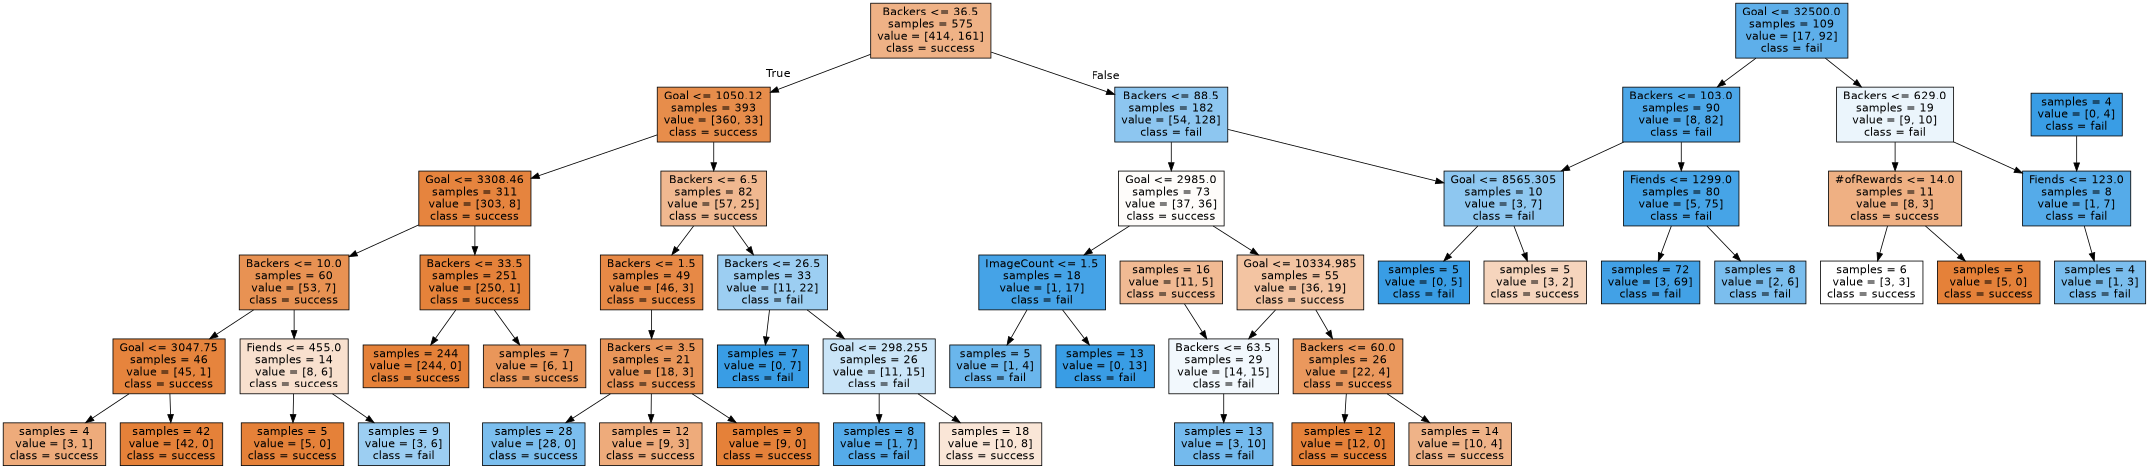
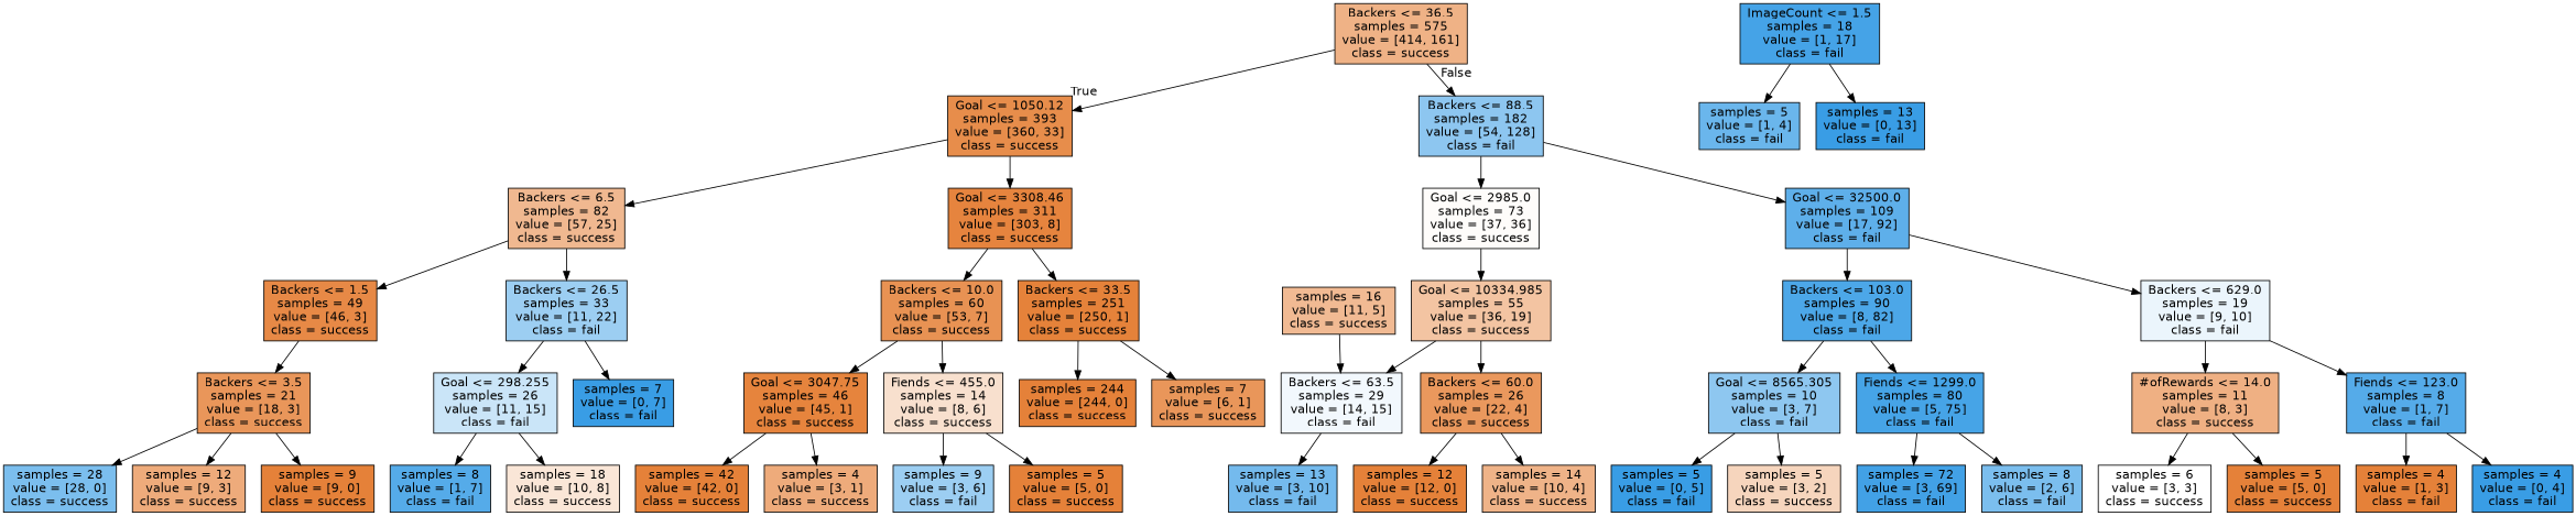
  digraph {
    node [color=black fillcolor="#e58139" fontname=helvetica shape=box style=filled]
    edge [fontname=helvetica]
    n1 [fillcolor="#efb286" label="Backers <= 36.5\nsamples = 575\nvalue = [414, 161]\nclass = success"]
    n2 [fillcolor="#e78d4b" label="Goal <= 1050.12\nsamples = 393\nvalue = [360, 33]\nclass = success"]
    n3 [fillcolor="#8dc6f0" label="Backers <= 88.5\nsamples = 182\nvalue = [54, 128]\nclass = fail"]
    n4 [fillcolor="#f0b890" label="Backers <= 6.5\nsamples = 82\nvalue = [57, 25]\nclass = success"]
    n5 [fillcolor="#e6843e" label="Goal <= 3308.46\nsamples = 311\nvalue = [303, 8]\nclass = success"]
    n6 [fillcolor="#fefcfa" label="Goal <= 2985.0\nsamples = 73\nvalue = [37, 36]\nclass = success"]
    n7 [fillcolor="#5eafea" label="Goal <= 32500.0\nsamples = 109\nvalue = [17, 92]\nclass = fail"]
    n8 [fillcolor="#e78946" label="Backers <= 1.5\nsamples = 49\nvalue = [46, 3]\nclass = success"]
    n9 [fillcolor="#9ccef2" label="Backers <= 26.5\nsamples = 33\nvalue = [11, 22]\nclass = fail"]
    n10 [fillcolor="#e89253" label="Backers <= 10.0\nsamples = 60\nvalue = [53, 7]\nclass = success"]
    n11 [fillcolor="#e5823a" label="Backers <= 33.5\nsamples = 251\nvalue = [250, 1]\nclass = success"]
    n12 [fillcolor="#e9965a" label="Backers <= 3.5\nsamples = 21\nvalue = [18, 3]\nclass = success"]
    n13 [fillcolor="#cae5f8" label="Goal <= 298.255\nsamples = 26\nvalue = [11, 15]\nclass = fail"]
    n14 [fillcolor="#399de5" label="samples = 7\nvalue = [0, 7]\nclass = fail"]
    n15 [fillcolor="#7bbeee" label="samples = 28\nvalue = [28, 0]\nclass = success"]
    n16 [fillcolor="#eeab7b" label="samples = 12\nvalue = [9, 3]\nclass = success"]
    n17 [label="samples = 9\nvalue = [9, 0]\nclass = success"]
    n18 [fillcolor="#55abe9" label="samples = 8\nvalue = [1, 7]\nclass = fail"]
    n19 [fillcolor="#fae6d7" label="samples = 18\nvalue = [10, 8]\nclass = success"]
    n20 [fillcolor="#e6843d" label="Goal <= 3047.75\nsamples = 46\nvalue = [45, 1]\nclass = success"]
    n21 [fillcolor="#f8e0ce" label="Fiends <= 455.0\nsamples = 14\nvalue = [8, 6]\nclass = success"]
    n22 [label="samples = 244\nvalue = [244, 0]\nclass = success"]
    n23 [fillcolor="#e9965a" label="samples = 7\nvalue = [6, 1]\nclass = success"]
    n24 [label="samples = 42\nvalue = [42, 0]\nclass = success"]
    n25 [fillcolor="#eeab7b" label="samples = 4\nvalue = [3, 1]\nclass = success"]
    n26 [fillcolor="#9ccef2" label="samples = 9\nvalue = [3, 6]\nclass = fail"]
    n27 [label="samples = 5\nvalue = [5, 0]\nclass = success"]
    n28 [fillcolor="#45a3e7" label="ImageCount <= 1.5\nsamples = 18\nvalue = [1, 17]\nclass = fail"]
    n29 [fillcolor="#f3c4a2" label="Goal <= 10334.985\nsamples = 55\nvalue = [36, 19]\nclass = success"]
    n30 [fillcolor="#4ca7e8" label="Backers <= 103.0\nsamples = 90\nvalue = [8, 82]\nclass = fail"]
    n31 [fillcolor="#ebf5fc" label="Backers <= 629.0\nsamples = 19\nvalue = [9, 10]\nclass = fail"]
    n32 [fillcolor="#6ab6ec" label="samples = 5\nvalue = [1, 4]\nclass = fail"]
    n33 [fillcolor="#399de5" label="samples = 13\nvalue = [0, 13]\nclass = fail"]
    n34 [fillcolor="#f2f8fd" label="Backers <= 63.5\nsamples = 29\nvalue = [14, 15]\nclass = fail"]
    n35 [fillcolor="#ea985d" label="Backers <= 60.0\nsamples = 26\nvalue = [22, 4]\nclass = success"]
    n36 [fillcolor="#74baed" label="samples = 13\nvalue = [3, 10]\nclass = fail"]
    n37 [label="samples = 12\nvalue = [12, 0]\nclass = success"]
    n38 [fillcolor="#efb388" label="samples = 14\nvalue = [10, 4]\nclass = success"]
    n39 [fillcolor="#f1ba93" label="samples = 16\nvalue = [11, 5]\nclass = success"]
    n40 [fillcolor="#8ec7f0" label="Goal <= 8565.305\nsamples = 10\nvalue = [3, 7]\nclass = fail"]
    n41 [fillcolor="#46a4e7" label="Fiends <= 1299.0\nsamples = 80\nvalue = [5, 75]\nclass = fail"]
    n42 [fillcolor="#efb083" label="#ofRewards <= 14.0\nsamples = 11\nvalue = [8, 3]\nclass = success"]
    n43 [fillcolor="#55abe9" label="Fiends <= 123.0\nsamples = 8\nvalue = [1, 7]\nclass = fail"]
    n44 [fillcolor="#399de5" label="samples = 5\nvalue = [0, 5]\nclass = fail"]
    n45 [fillcolor="#f6d5bd" label="samples = 5\nvalue = [3, 2]\nclass = success"]
    n46 [fillcolor="#42a1e6" label="samples = 72\nvalue = [3, 69]\nclass = fail"]
    n47 [fillcolor="#7bbeee" label="samples = 8\nvalue = [2, 6]\nclass = fail"]
    n48 [fillcolor="#ffffff" label="samples = 6\nvalue = [3, 3]\nclass = success"]
    n49 [label="samples = 5\nvalue = [5, 0]\nclass = success"]
-   n50 [fillcolor="#7bbeee" label="samples = 4\nvalue = [1, 3]\nclass = fail"]
+   n50 [label="samples = 4\nvalue = [1, 3]\nclass = fail"]
    n51 [fillcolor="#399de5" label="samples = 4\nvalue = [0, 4]\nclass = fail"]
    n1 -> n2 [headlabel=True labelangle=45 labeldistance=2.5]
    n1 -> n3 [headlabel=False labelangle=-45 labeldistance=2.5]
    n2 -> n4
    n2 -> n5
    n3 -> n6
-   n3 -> n40
+   n3 -> n7
    n4 -> n8
    n4 -> n9
    n5 -> n10
    n5 -> n11
-   n6 -> n28
    n6 -> n29
    n7 -> n30
    n7 -> n31
    n8 -> n12
    n9 -> n13
    n9 -> n14
    n10 -> n20
    n10 -> n21
    n11 -> n22
    n11 -> n23
    n12 -> n15
    n12 -> n16
    n12 -> n17
    n13 -> n18
    n13 -> n19
    n20 -> n24
    n20 -> n25
    n21 -> n26
    n21 -> n27
    n28 -> n32
    n28 -> n33
    n29 -> n34
    n29 -> n35
    n30 -> n40
    n30 -> n41
    n31 -> n42
    n31 -> n43
    n34 -> n36
    n35 -> n37
    n35 -> n38
    n39 -> n34
    n40 -> n44
    n40 -> n45
    n41 -> n46
    n41 -> n47
    n42 -> n48
    n42 -> n49
    n43 -> n50
-   n51 -> n43
+   n43 -> n51
  }
